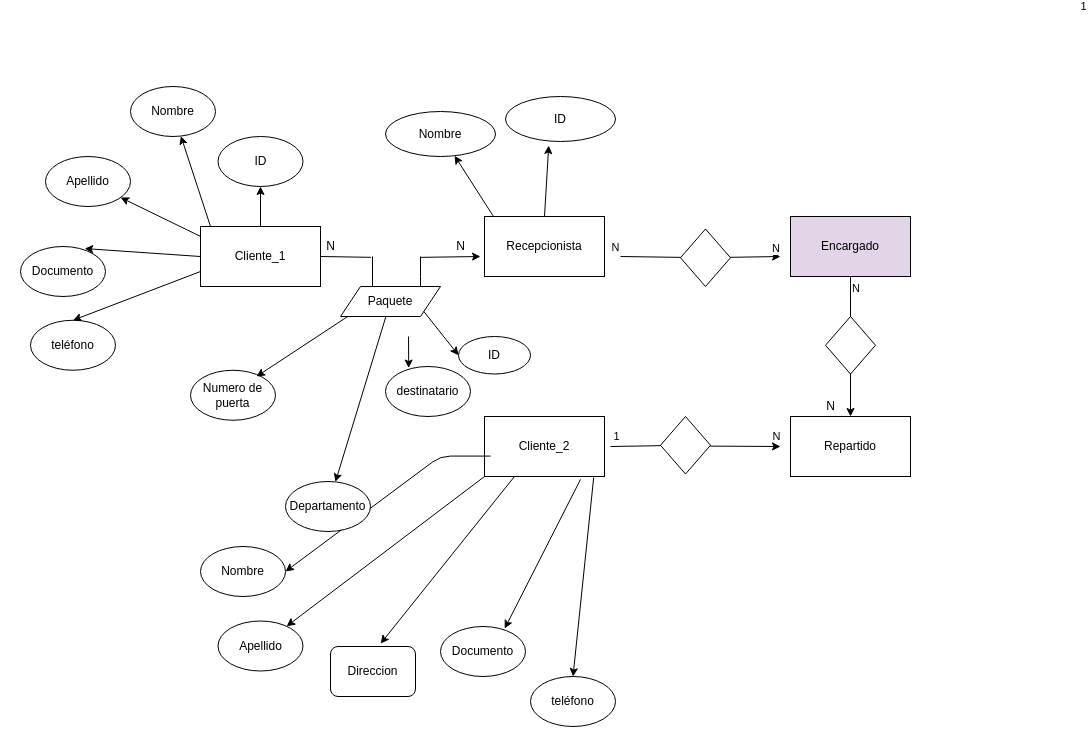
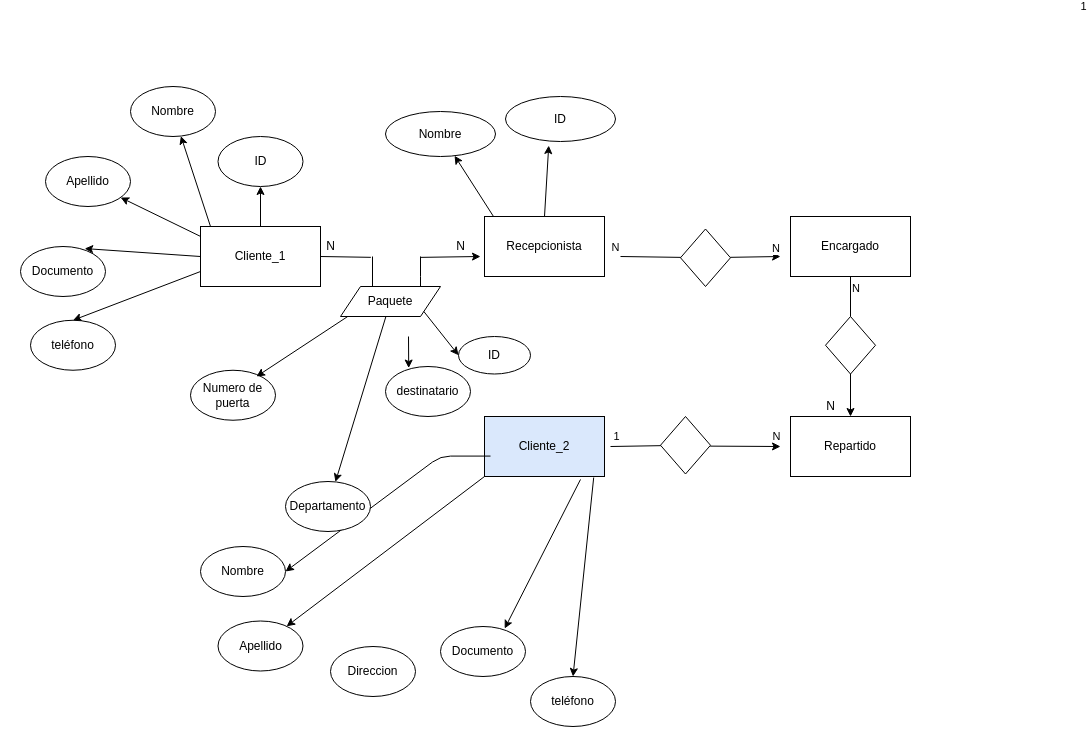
  <mxCell id="0" />
  <mxCell id="1" parent="0" />
  <mxCell id="2" value="&#10;&#10;Recepcionista&#10;&#10;" style="rounded=0;whiteSpace=wrap;html=1;" vertex="1" parent="1"><mxGeometry x="484" y="150" width="120" height="60" as="geometry" /></mxCell>
  <mxCell id="3" value="Repartido" style="rounded=0;whiteSpace=wrap;html=1;" vertex="1" parent="1"><mxGeometry x="790" y="350" width="120" height="60" as="geometry" /></mxCell>
- <mxCell id="4" value="Encargado" style="rounded=0;whiteSpace=wrap;html=1;fillColor=#e1d5e7;" vertex="1" parent="1"><mxGeometry x="790" y="150" width="120" height="60" as="geometry" /></mxCell>
- <mxCell id="5" value="&lt;span&gt;Cliente_2&lt;/span&gt;" style="rounded=0;whiteSpace=wrap;html=1;" vertex="1" parent="1"><mxGeometry x="484" y="350" width="120" height="60" as="geometry" /></mxCell>
+ <mxCell id="4" value="Encargado" style="rounded=0;whiteSpace=wrap;html=1;" vertex="1" parent="1"><mxGeometry x="790" y="150" width="120" height="60" as="geometry" /></mxCell>
+ <mxCell id="5" value="&lt;span&gt;Cliente_2&lt;/span&gt;" style="rounded=0;whiteSpace=wrap;html=1;fillColor=#dae8fc;" vertex="1" parent="1"><mxGeometry x="484" y="350" width="120" height="60" as="geometry" /></mxCell>
  <mxCell id="6" value="" style="endArrow=classic;html=1;startArrow=none;" edge="1" parent="1"><mxGeometry relative="1" as="geometry"><mxPoint x="419.684" y="190.887" as="sourcePoint" /><mxPoint x="480" y="190" as="targetPoint" /></mxGeometry></mxCell>
  <mxCell id="7" value="N" style="text;html=1;align=center;verticalAlign=middle;resizable=0;points=[];autosize=1;strokeColor=none;fillColor=none;" vertex="1" parent="1"><mxGeometry x="320" y="170" width="20" height="20" as="geometry" /></mxCell>
  <mxCell id="8" value="1" style="endArrow=classic;html=1;startArrow=none;" edge="1" parent="1" source="39"><mxGeometry x="1" y="398" relative="1" as="geometry"><mxPoint x="620" y="190" as="sourcePoint" /><mxPoint x="780" y="190" as="targetPoint" /><Array as="points" /><mxPoint x="310" y="148" as="offset" /></mxGeometry></mxCell>
  <mxCell id="9" value="N" style="edgeLabel;resizable=0;html=1;align=right;verticalAlign=bottom;" connectable="0" vertex="1" parent="8"><mxGeometry x="1" relative="1" as="geometry" /></mxCell>
  <mxCell id="10" value="N" style="text;html=1;align=center;verticalAlign=middle;resizable=0;points=[];autosize=1;strokeColor=none;fillColor=none;" vertex="1" parent="1"><mxGeometry x="450" y="170" width="20" height="20" as="geometry" /></mxCell>
  <mxCell id="11" value="" style="endArrow=classic;html=1;startArrow=none;entryX=0.5;entryY=0;entryDx=0;entryDy=0;" edge="1" parent="1" source="42" target="3"><mxGeometry relative="1" as="geometry"><mxPoint x="840" y="230" as="sourcePoint" /><mxPoint x="840" y="350" as="targetPoint" /></mxGeometry></mxCell>
  <mxCell id="12" value="N" style="text;html=1;align=center;verticalAlign=middle;resizable=0;points=[];autosize=1;strokeColor=none;fillColor=none;" vertex="1" parent="1"><mxGeometry x="820" y="330" width="20" height="20" as="geometry" /></mxCell>
  <mxCell id="13" value="" style="endArrow=classic;html=1;startArrow=none;" edge="1" parent="1" source="45"><mxGeometry relative="1" as="geometry"><mxPoint x="610" y="380" as="sourcePoint" /><mxPoint x="780" y="380" as="targetPoint" /><Array as="points"><mxPoint x="700" y="379.58" /></Array></mxGeometry></mxCell>
  <mxCell id="14" value="N" style="edgeLabel;html=1;align=center;verticalAlign=middle;resizable=0;points=[];" vertex="1" connectable="0" parent="13"><mxGeometry x="0.845" y="1" relative="1" as="geometry"><mxPoint x="3" y="-9" as="offset" /></mxGeometry></mxCell>
  <mxCell id="15" value="Nombre" style="ellipse;whiteSpace=wrap;html=1;" vertex="1" parent="1"><mxGeometry y="20" width="85" height="50" as="geometry" x="130" /></mxCell>
  <mxCell id="16" value="Apellido" style="ellipse;whiteSpace=wrap;html=1;" vertex="1" parent="1"><mxGeometry x="217.5" y="554.5" width="85" height="50" as="geometry" /></mxCell>
- <mxCell id="17" value="Direccion" style="whiteSpace=wrap;html=1;rounded=1;" vertex="1" parent="1"><mxGeometry x="330" y="580" width="85" height="50" as="geometry" /></mxCell>
+ <mxCell id="17" value="Direccion" style="ellipse;whiteSpace=wrap;html=1;" vertex="1" parent="1"><mxGeometry x="330" y="580" width="85" height="50" as="geometry" /></mxCell>
  <mxCell id="18" value="" style="endArrow=classic;html=1;exitX=0;exitY=1;exitDx=0;exitDy=0;" edge="1" parent="1" source="5" target="16"><mxGeometry width="50" height="50" relative="1" as="geometry"><mxPoint x="500" y="460" as="sourcePoint" /><mxPoint x="410" y="460" as="targetPoint" /><Array as="points" /></mxGeometry></mxCell>
- <mxCell id="19" value="" style="endArrow=classic;html=1;exitX=0.25;exitY=1;exitDx=0;exitDy=0;entryX=0.59;entryY=-0.059;entryDx=0;entryDy=0;entryPerimeter=0;" edge="1" parent="1" source="5" target="17"><mxGeometry width="50" height="50" relative="1" as="geometry"><mxPoint x="503.24" y="425.04" as="sourcePoint" /><mxPoint x="420" y="470" as="targetPoint" /><Array as="points" /></mxGeometry></mxCell>
  <mxCell id="20" value="Documento" style="ellipse;whiteSpace=wrap;html=1;" vertex="1" parent="1"><mxGeometry x="440" y="560" width="85" height="50" as="geometry" /></mxCell>
  <mxCell id="21" value="" style="endArrow=classic;html=1;exitX=0.8;exitY=1.049;exitDx=0;exitDy=0;exitPerimeter=0;entryX=0.755;entryY=0.041;entryDx=0;entryDy=0;entryPerimeter=0;" edge="1" parent="1" source="5" target="20"><mxGeometry width="50" height="50" relative="1" as="geometry"><mxPoint x="594.42" y="412.95" as="sourcePoint" /><mxPoint x="580" y="490" as="targetPoint" /><Array as="points" /></mxGeometry></mxCell>
  <mxCell id="22" value="" style="endArrow=classic;html=1;exitX=0.91;exitY=1.017;exitDx=0;exitDy=0;exitPerimeter=0;entryX=0.5;entryY=0;entryDx=0;entryDy=0;" edge="1" parent="1" source="5" target="23"><mxGeometry width="50" height="50" relative="1" as="geometry"><mxPoint x="590" y="422.94" as="sourcePoint" /><mxPoint x="600" y="520" as="targetPoint" /><Array as="points" /></mxGeometry></mxCell>
  <mxCell id="23" value="teléfono" style="ellipse;whiteSpace=wrap;html=1;" vertex="1" parent="1"><mxGeometry x="530" y="610" width="85" height="50" as="geometry" /></mxCell>
  <mxCell id="24" value="Cliente_1" style="rounded=0;whiteSpace=wrap;html=1;" vertex="1" parent="1"><mxGeometry x="200" y="160" width="120" height="60" as="geometry" /></mxCell>
  <mxCell id="25" value="" style="endArrow=classic;html=1;entryX=1;entryY=0.5;entryDx=0;entryDy=0;" edge="1" target="26" parent="1"><mxGeometry width="50" height="50" relative="1" as="geometry"><mxPoint x="490" y="389.58" as="sourcePoint" /><mxPoint x="410" y="389.58" as="targetPoint" /><Array as="points"><mxPoint x="440" y="389.58" /></Array></mxGeometry></mxCell>
  <mxCell id="26" value="Nombre" style="ellipse;whiteSpace=wrap;html=1;" vertex="1" parent="1"><mxGeometry x="200" y="480" width="85" height="50" as="geometry" /></mxCell>
  <mxCell id="27" value="Apellido" style="ellipse;whiteSpace=wrap;html=1;" vertex="1" parent="1"><mxGeometry x="45" y="90" width="85" height="50" as="geometry" /></mxCell>
  <mxCell id="28" value="Departamento" style="ellipse;whiteSpace=wrap;html=1;" vertex="1" parent="1"><mxGeometry x="285" y="415" width="85" height="50" as="geometry" /></mxCell>
  <mxCell id="29" value="" style="endArrow=classic;html=1;exitX=0.002;exitY=0.167;exitDx=0;exitDy=0;exitPerimeter=0;" edge="1" source="24" target="27" parent="1"><mxGeometry width="50" height="50" relative="1" as="geometry"><mxPoint x="510" y="470" as="sourcePoint" /><mxPoint x="420" y="470" as="targetPoint" /><Array as="points" /></mxGeometry></mxCell>
  <mxCell id="30" value="" style="endArrow=classic;html=1;" edge="1" source="52" target="28" parent="1"><mxGeometry width="50" height="50" relative="1" as="geometry"><mxPoint x="513.24" y="435.04" as="sourcePoint" /><mxPoint x="430" y="480" as="targetPoint" /><Array as="points" /></mxGeometry></mxCell>
  <mxCell id="31" value="Documento" style="ellipse;whiteSpace=wrap;html=1;" vertex="1" parent="1"><mxGeometry x="20" y="180" width="85" height="50" as="geometry" /></mxCell>
  <mxCell id="32" value="" style="endArrow=classic;html=1;exitX=0;exitY=0.5;exitDx=0;exitDy=0;entryX=0.755;entryY=0.041;entryDx=0;entryDy=0;entryPerimeter=0;" edge="1" source="24" target="31" parent="1"><mxGeometry width="50" height="50" relative="1" as="geometry"><mxPoint x="604.42" y="422.95" as="sourcePoint" /><mxPoint x="590" y="500" as="targetPoint" /><Array as="points" /></mxGeometry></mxCell>
  <mxCell id="33" value="" style="endArrow=classic;html=1;exitX=0;exitY=0.75;exitDx=0;exitDy=0;entryX=0.5;entryY=0;entryDx=0;entryDy=0;" edge="1" source="24" target="34" parent="1"><mxGeometry width="50" height="50" relative="1" as="geometry"><mxPoint x="600" y="432.94" as="sourcePoint" /><mxPoint x="610" y="530" as="targetPoint" /><Array as="points" /></mxGeometry></mxCell>
  <mxCell id="34" value="teléfono" style="ellipse;whiteSpace=wrap;html=1;" vertex="1" parent="1"><mxGeometry x="30" y="253.75" width="85" height="50" as="geometry" /></mxCell>
  <mxCell id="35" value="" style="endArrow=classic;html=1;" edge="1" parent="1" target="15"><mxGeometry width="50" height="50" relative="1" as="geometry"><mxPoint x="210" y="160" as="sourcePoint" /><mxPoint x="260" y="110" as="targetPoint" /><Array as="points" /></mxGeometry></mxCell>
  <mxCell id="36" value="" style="endArrow=classic;html=1;" edge="1" parent="1" target="37"><mxGeometry width="50" height="50" relative="1" as="geometry"><mxPoint x="493" y="150" as="sourcePoint" /><mxPoint x="470.759" y="114.192" as="targetPoint" /><Array as="points" /></mxGeometry></mxCell>
  <mxCell id="37" value="Nombre" style="ellipse;whiteSpace=wrap;html=1;" vertex="1" parent="1"><mxGeometry x="385" y="45" width="110" height="45" as="geometry" /></mxCell>
  <mxCell id="38" value="" style="endArrow=none;html=1;" edge="1" parent="1"><mxGeometry relative="1" as="geometry"><mxPoint x="320" y="190" as="sourcePoint" /><mxPoint x="370.357" y="190.839" as="targetPoint" /></mxGeometry></mxCell>
  <mxCell id="39" value="" style="rhombus;whiteSpace=wrap;html=1;" vertex="1" parent="1"><mxGeometry x="680" y="162.5" width="50" height="57.5" as="geometry" /></mxCell>
  <mxCell id="40" value="" style="endArrow=none;html=1;" edge="1" parent="1" target="39"><mxGeometry x="1" y="398" relative="1" as="geometry"><mxPoint x="620" y="190" as="sourcePoint" /><mxPoint x="780" y="190" as="targetPoint" /><Array as="points" /><mxPoint x="310" y="148" as="offset" /></mxGeometry></mxCell>
  <mxCell id="41" value="N" style="edgeLabel;html=1;align=center;verticalAlign=middle;resizable=0;points=[];" vertex="1" connectable="0" parent="40"><mxGeometry x="-0.894" y="-1" relative="1" as="geometry"><mxPoint x="-8" y="-11" as="offset" /></mxGeometry></mxCell>
  <mxCell id="42" value="" style="rhombus;whiteSpace=wrap;html=1;" vertex="1" parent="1"><mxGeometry x="825" y="250" width="50" height="57.5" as="geometry" /></mxCell>
  <mxCell id="43" value="" style="endArrow=none;html=1;exitX=0.5;exitY=1;exitDx=0;exitDy=0;" edge="1" parent="1" source="4" target="42"><mxGeometry relative="1" as="geometry"><mxPoint x="840" y="230" as="sourcePoint" /><mxPoint x="840" y="350" as="targetPoint" /></mxGeometry></mxCell>
  <mxCell id="44" value="N" style="edgeLabel;resizable=0;html=1;align=left;verticalAlign=bottom;" connectable="0" vertex="1" parent="43"><mxGeometry x="-1" relative="1" as="geometry"><mxPoint y="20" as="offset" /></mxGeometry></mxCell>
  <mxCell id="45" value="" style="rhombus;whiteSpace=wrap;html=1;" vertex="1" parent="1"><mxGeometry x="660" y="350" width="50" height="57.5" as="geometry" /></mxCell>
  <mxCell id="46" value="" style="endArrow=none;html=1;" edge="1" parent="1" target="45"><mxGeometry relative="1" as="geometry"><mxPoint x="610" y="380" as="sourcePoint" /><mxPoint x="780" y="380" as="targetPoint" /><Array as="points" /></mxGeometry></mxCell>
  <mxCell id="47" value="1" style="edgeLabel;html=1;align=center;verticalAlign=middle;resizable=0;points=[];" vertex="1" connectable="0" parent="46"><mxGeometry x="-0.694" relative="1" as="geometry"><mxPoint x="-2" y="-10" as="offset" /></mxGeometry></mxCell>
  <mxCell id="48" value="Numero de puerta" style="ellipse;whiteSpace=wrap;html=1;" vertex="1" parent="1"><mxGeometry x="190" y="303.75" width="85" height="50" as="geometry" /></mxCell>
  <mxCell id="49" value="" style="endArrow=classic;html=1;exitX=0.072;exitY=1.001;exitDx=0;exitDy=0;exitPerimeter=0;" edge="1" parent="1" source="52"><mxGeometry width="50" height="50" relative="1" as="geometry"><mxPoint x="285.24" y="229.04" as="sourcePoint" /><mxPoint x="256" y="310" as="targetPoint" /><Array as="points" /></mxGeometry></mxCell>
  <mxCell id="50" value="" style="endArrow=none;html=1;" edge="1" parent="1"><mxGeometry width="50" height="50" relative="1" as="geometry"><mxPoint x="372" y="240" as="sourcePoint" /><mxPoint x="372" y="190" as="targetPoint" /></mxGeometry></mxCell>
  <mxCell id="51" value="" style="endArrow=none;html=1;" edge="1" parent="1"><mxGeometry width="50" height="50" relative="1" as="geometry"><mxPoint x="420" y="240" as="sourcePoint" /><mxPoint x="420" y="190" as="targetPoint" /><Array as="points"><mxPoint x="420" y="220" /></Array></mxGeometry></mxCell>
  <mxCell id="52" value="Paquete" style="shape=parallelogram;perimeter=parallelogramPerimeter;whiteSpace=wrap;html=1;fixedSize=1;" vertex="1" parent="1"><mxGeometry x="340" y="220" width="100" height="30" as="geometry" /></mxCell>
  <mxCell id="53" value=" destinatario" style="ellipse;whiteSpace=wrap;html=1;" vertex="1" parent="1"><mxGeometry x="385" y="300" width="85" height="50" as="geometry" /></mxCell>
  <mxCell id="54" value="" style="endArrow=classic;html=1;entryX=0.273;entryY=0.031;entryDx=0;entryDy=0;entryPerimeter=0;" edge="1" parent="1" target="53"><mxGeometry width="50" height="50" relative="1" as="geometry"><mxPoint x="408" y="270" as="sourcePoint" /><mxPoint x="358.431" y="316.223" as="targetPoint" /><Array as="points" /></mxGeometry></mxCell>
  <mxCell id="55" value="ID" style="ellipse;whiteSpace=wrap;html=1;" vertex="1" parent="1"><mxGeometry x="217.5" y="70" width="85" height="50" as="geometry" /></mxCell>
  <mxCell id="56" value="" style="endArrow=classic;html=1;entryX=0.5;entryY=1;entryDx=0;entryDy=0;" edge="1" parent="1" source="24" target="55"><mxGeometry width="50" height="50" relative="1" as="geometry"><mxPoint x="220" y="170" as="sourcePoint" /><mxPoint x="190.506" y="79.552" as="targetPoint" /><Array as="points" /></mxGeometry></mxCell>
  <mxCell id="57" value="ID" style="ellipse;whiteSpace=wrap;html=1;" vertex="1" parent="1"><mxGeometry x="505" y="30" width="110" height="45" as="geometry" /></mxCell>
  <mxCell id="58" value="" style="endArrow=classic;html=1;exitX=0.5;exitY=0;exitDx=0;exitDy=0;entryX=0.393;entryY=1.09;entryDx=0;entryDy=0;entryPerimeter=0;" edge="1" parent="1" source="2" target="57"><mxGeometry width="50" height="50" relative="1" as="geometry"><mxPoint x="530" y="151.04" as="sourcePoint" /><mxPoint x="539.124" y="38.97" as="targetPoint" /><Array as="points" /></mxGeometry></mxCell>
  <mxCell id="59" value="ID" style="ellipse;whiteSpace=wrap;html=1;" vertex="1" parent="1"><mxGeometry x="458" y="270" width="72" height="37.5" as="geometry" /></mxCell>
  <mxCell id="60" value="" style="endArrow=classic;html=1;entryX=0;entryY=0.5;entryDx=0;entryDy=0;exitX=1;exitY=1;exitDx=0;exitDy=0;" edge="1" parent="1" source="52" target="59"><mxGeometry width="50" height="50" relative="1" as="geometry"><mxPoint x="418" y="280" as="sourcePoint" /><mxPoint x="418.205" y="311.55" as="targetPoint" /><Array as="points" /></mxGeometry></mxCell>
